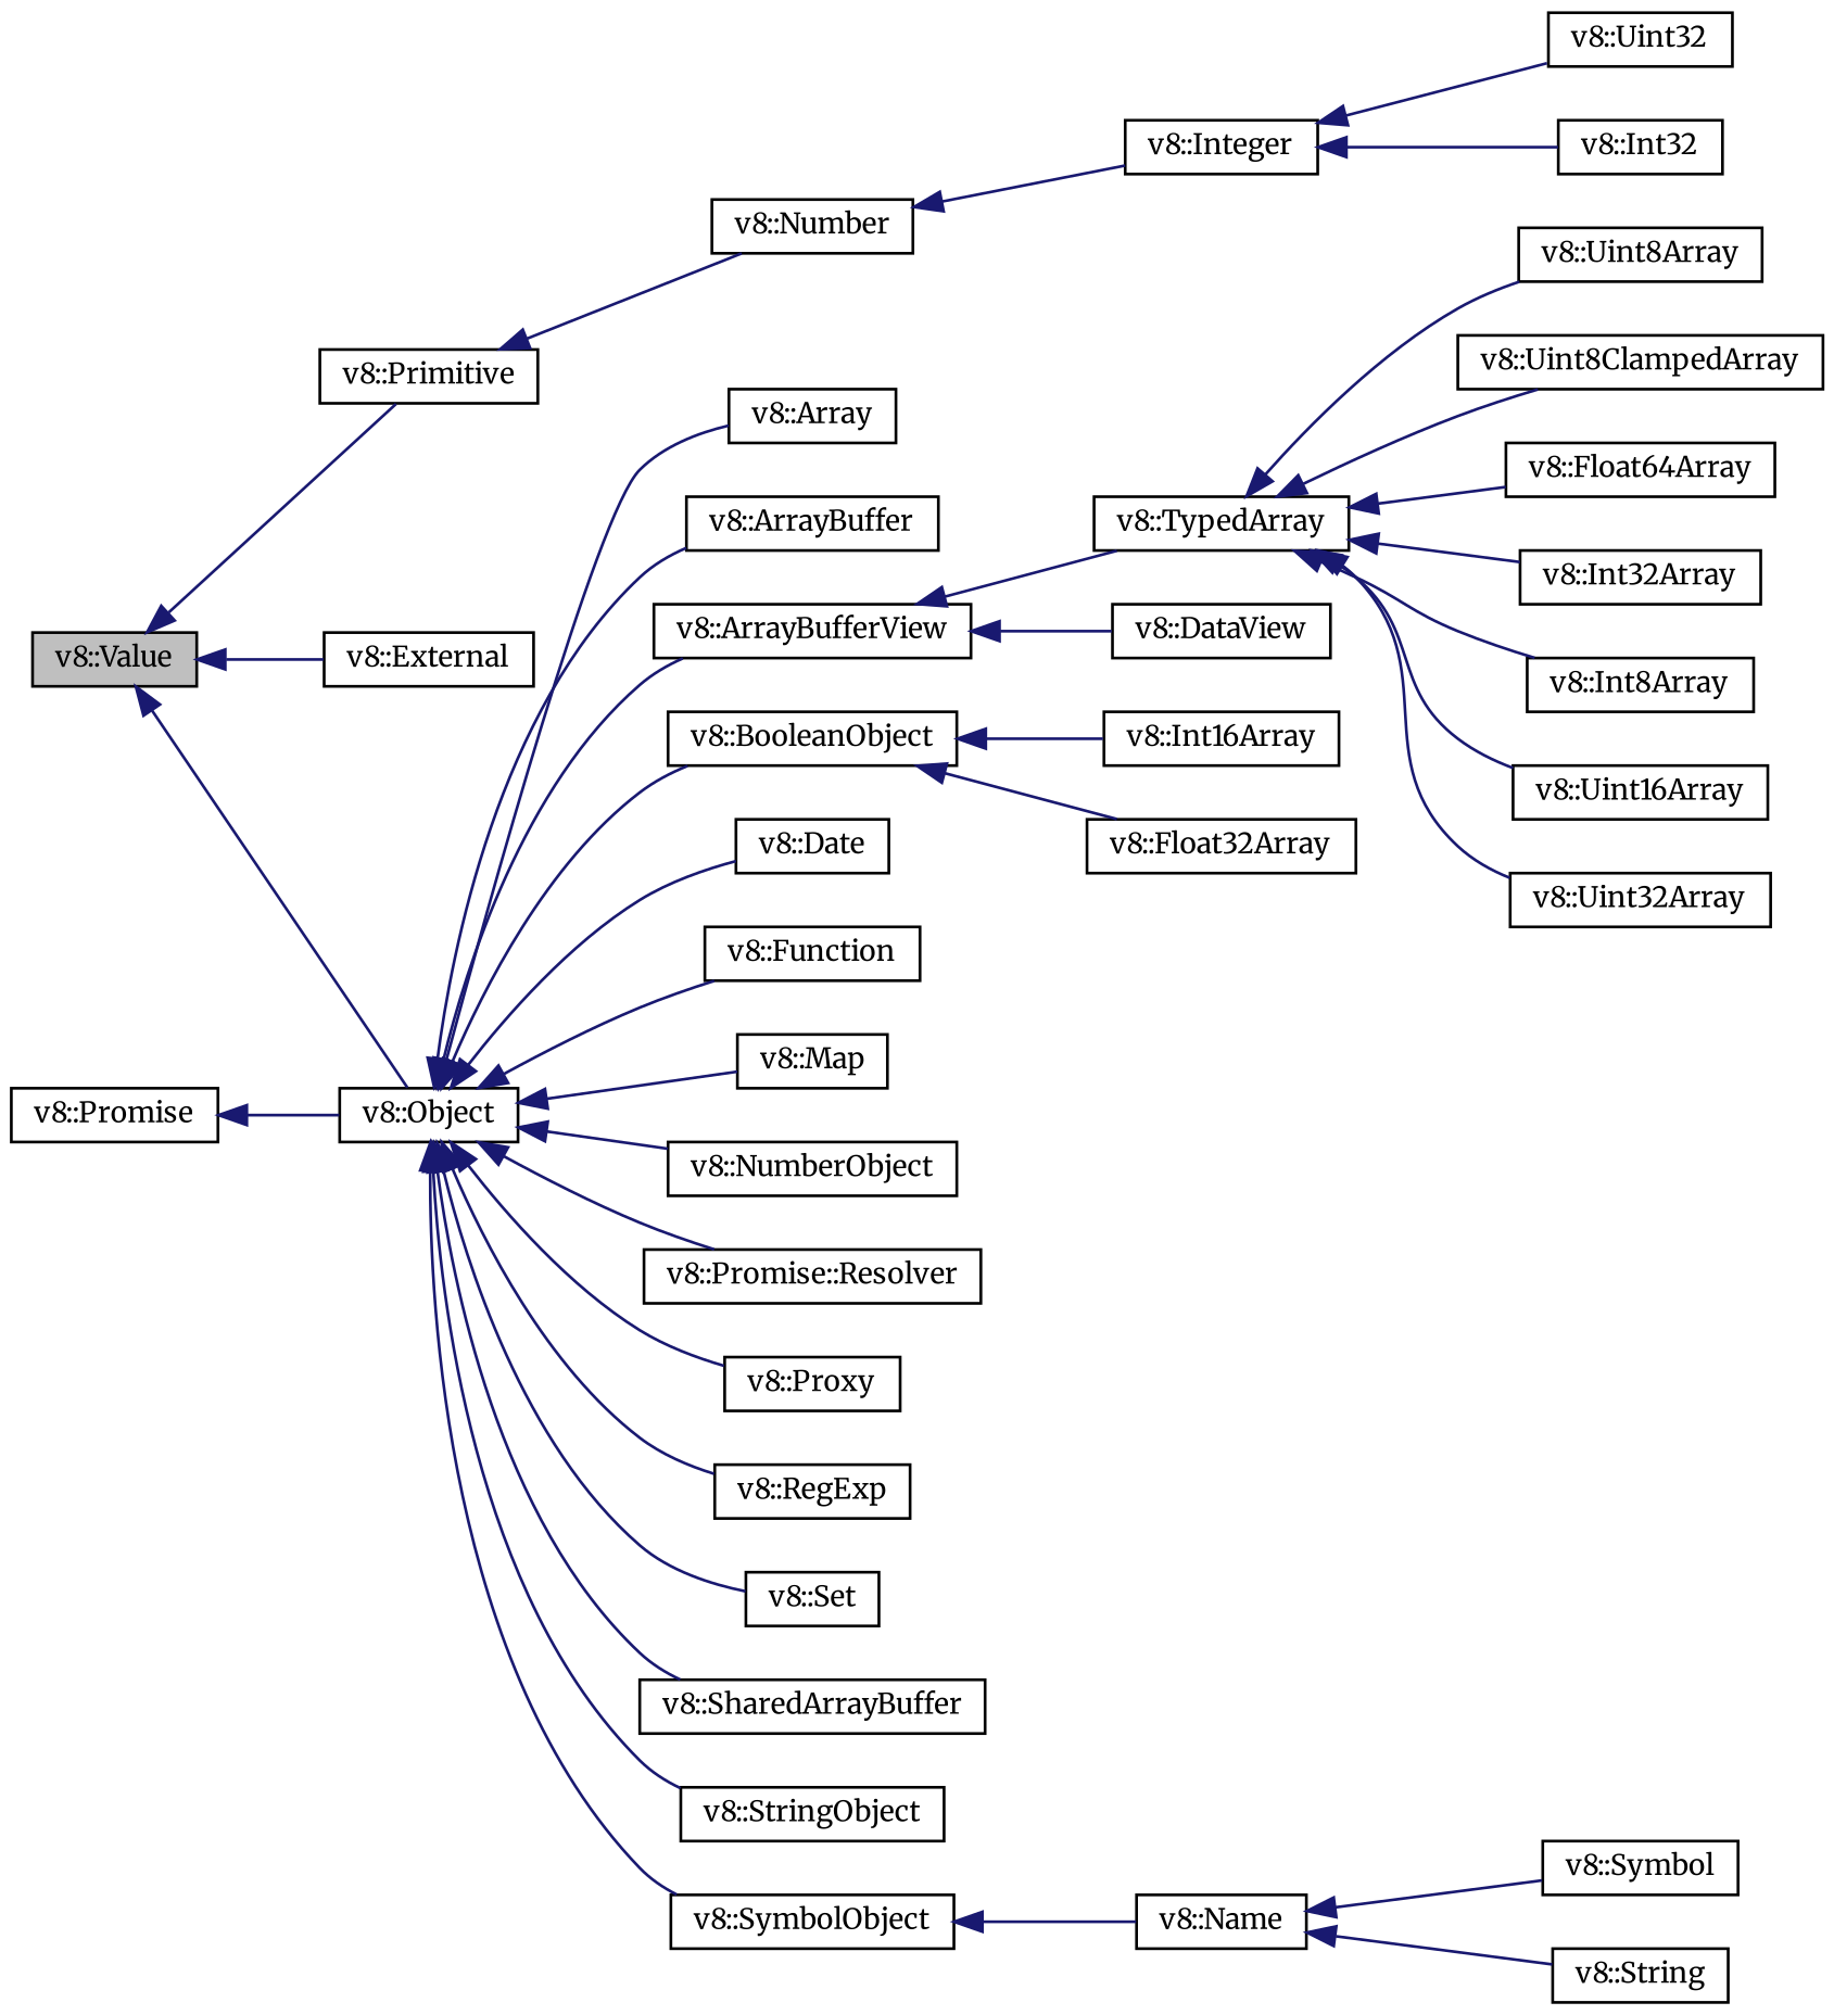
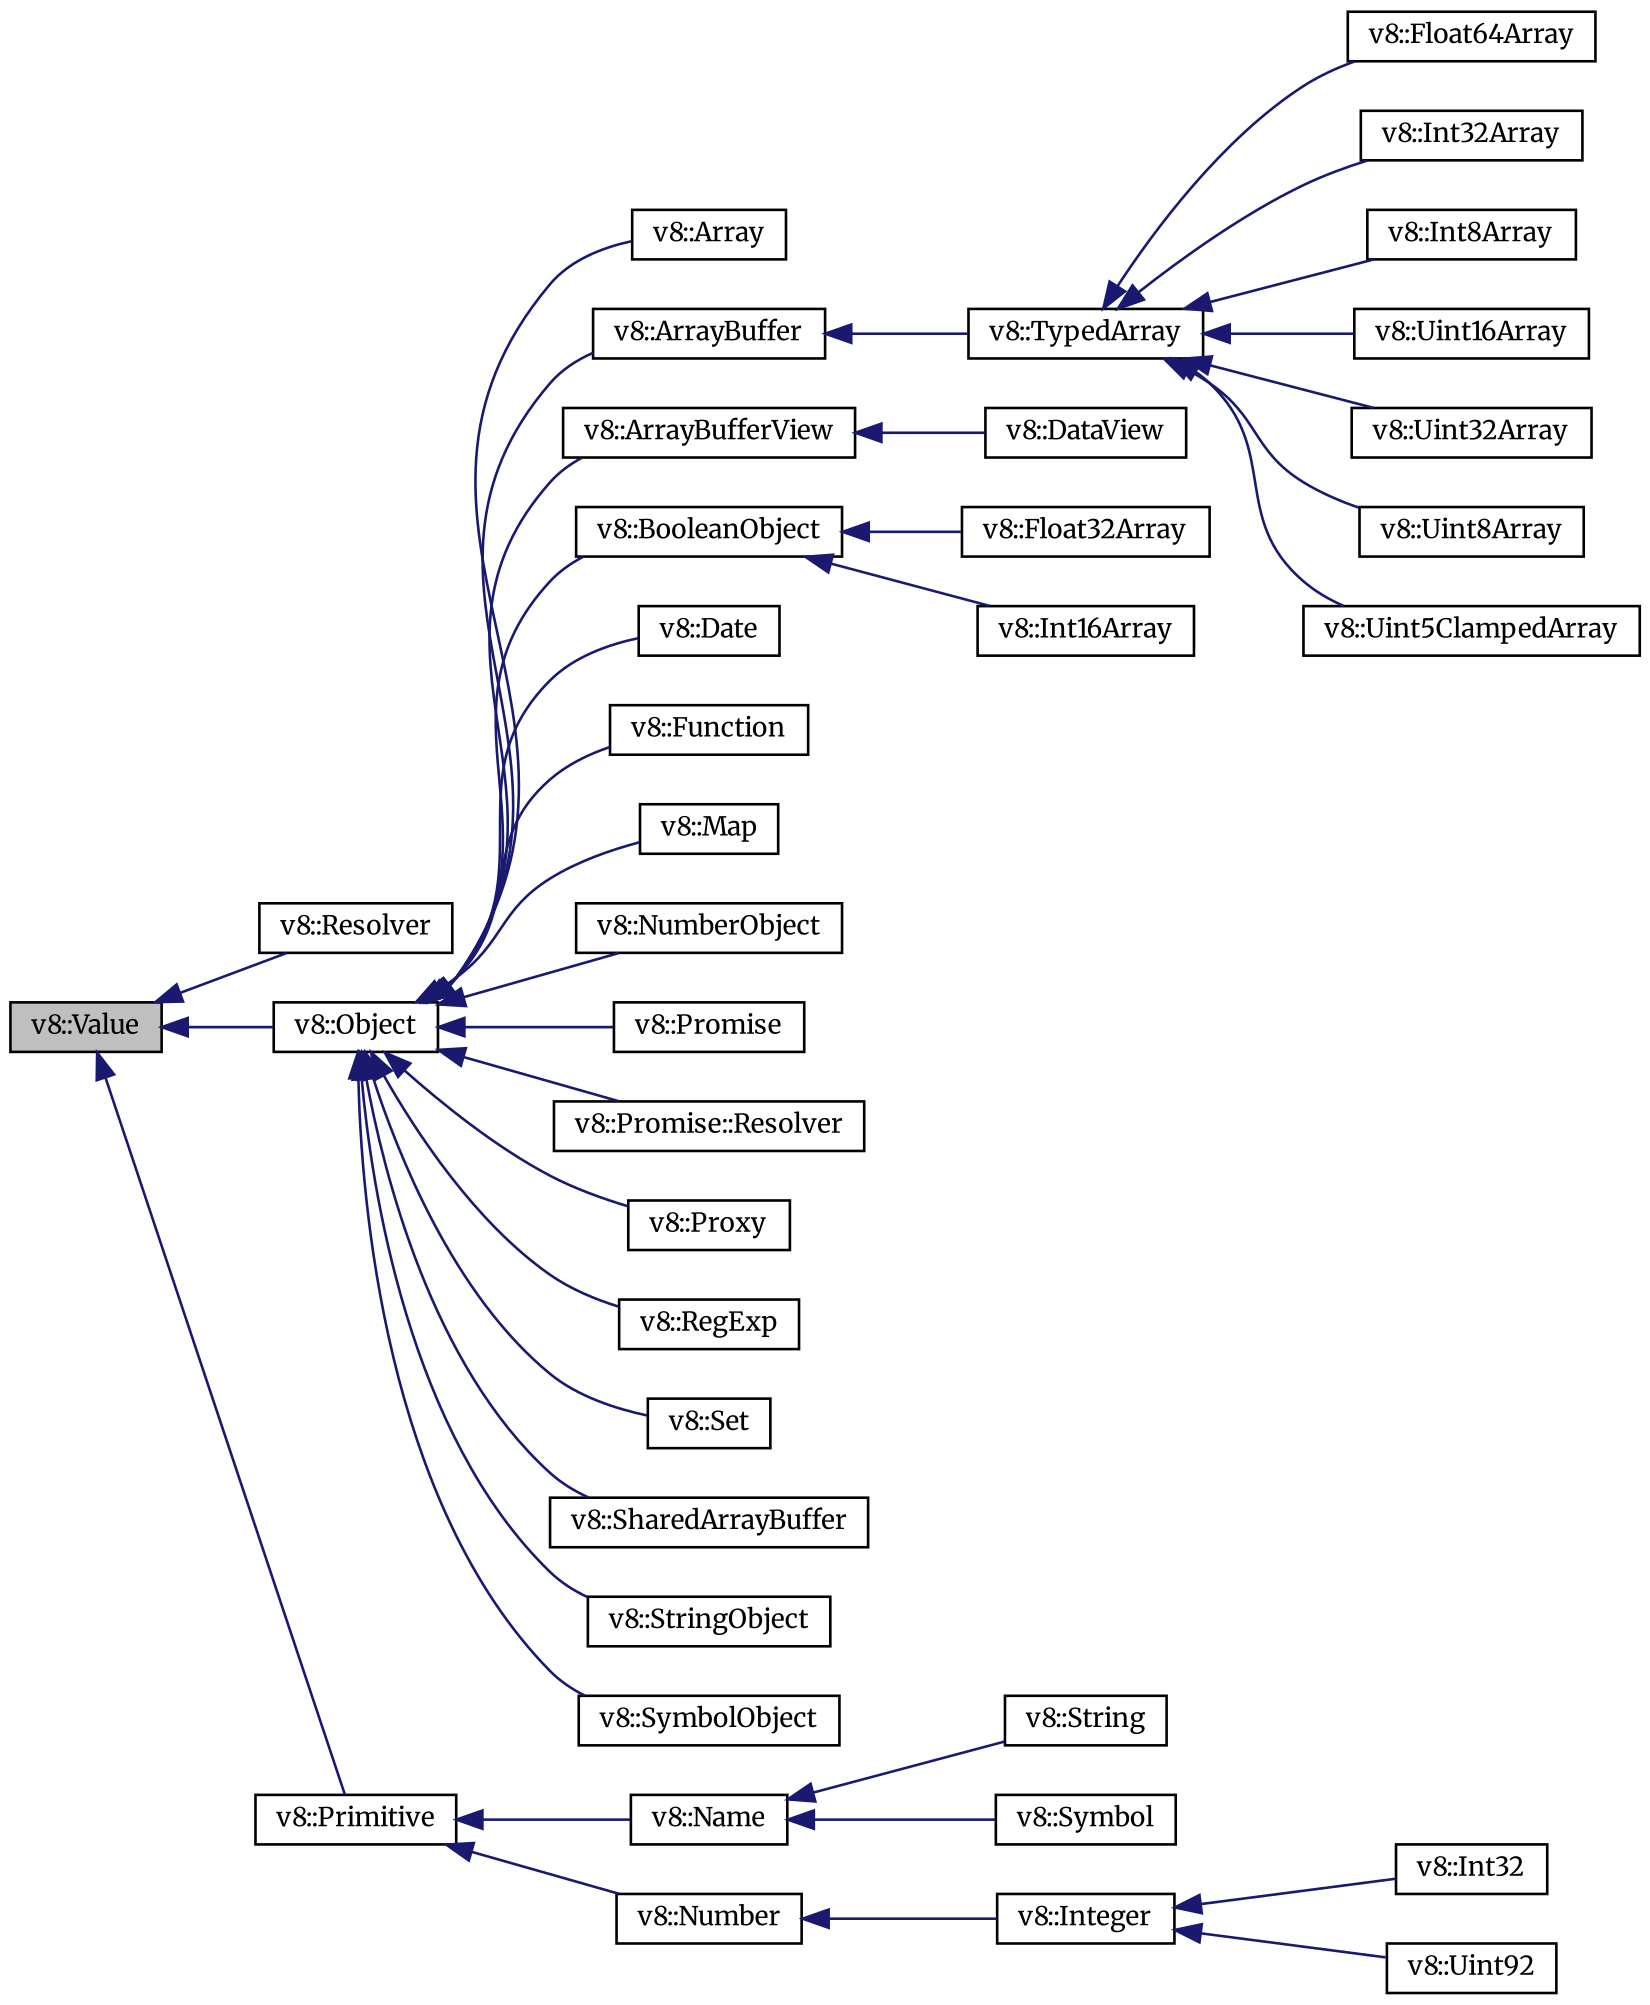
  digraph {
    fontname=Merriweather
    rankdir=LR
    node [color=black fillcolor=white fontname=Merriweather fontsize=10 shape=record style=filled]
    edge [color=midnightblue dir=back fontname=Merriweather fontsize=10 labelfontname=Helvetica labelfontsize=10 style=solid]
    n1 [fillcolor=grey75 fontcolor=black height=0.2 label="v8::Value" width=0.4]
-   n2 [height=0.2 label="v8::External" width=0.4]
+   n2 [height=0.2 label="v8::Resolver" width=0.4]
    n3 [height=0.2 label="v8::Object" width=0.4]
    n4 [height=0.2 label="v8::Primitive" width=0.4]
    n5 [height=0.2 label="v8::Array" width=0.4]
    n6 [height=0.2 label="v8::ArrayBuffer" width=0.4]
    n7 [height=0.2 label="v8::ArrayBufferView" width=0.4]
    n8 [height=0.2 label="v8::BooleanObject" width=0.4]
    n9 [height=0.2 label="v8::Date" width=0.4]
    n10 [height=0.2 label="v8::Function" width=0.4]
    n11 [height=0.2 label="v8::Map" width=0.4]
    n12 [height=0.2 label="v8::NumberObject" width=0.4]
    n13 [height=0.2 label="v8::Promise" width=0.4]
    n14 [height=0.2 label="v8::Promise::Resolver" width=0.4]
    n15 [height=0.2 label="v8::Proxy" width=0.4]
    n16 [height=0.2 label="v8::RegExp" width=0.4]
    n17 [height=0.2 label="v8::Set" width=0.4]
    n18 [height=0.2 label="v8::SharedArrayBuffer" width=0.4]
    n19 [height=0.2 label="v8::StringObject" width=0.4]
    n20 [height=0.2 label="v8::SymbolObject" width=0.4]
    n21 [height=0.2 label="v8::Name" width=0.4]
    n22 [height=0.2 label="v8::Number" width=0.4]
    n23 [height=0.2 label="v8::DataView" width=0.4]
    n24 [height=0.2 label="v8::TypedArray" width=0.4]
    n25 [height=0.2 label="v8::Float32Array" width=0.4]
    n26 [height=0.2 label="v8::Int16Array" width=0.4]
    n27 [height=0.2 label="v8::Float64Array" width=0.4]
    n28 [height=0.2 label="v8::Int32Array" width=0.4]
    n29 [height=0.2 label="v8::Int8Array" width=0.4]
    n30 [height=0.2 label="v8::Uint16Array" width=0.4]
    n31 [height=0.2 label="v8::Uint32Array" width=0.4]
    n32 [height=0.2 label="v8::Uint8Array" width=0.4]
-   n33 [height=0.2 label="v8::Uint8ClampedArray" width=0.4]
+   n33 [height=0.2 label="v8::Uint5ClampedArray" width=0.4]
    n34 [height=0.2 label="v8::String" width=0.4]
    n35 [height=0.2 label="v8::Symbol" width=0.4]
    n36 [height=0.2 label="v8::Integer" width=0.4]
    n37 [height=0.2 label="v8::Int32" width=0.4]
-   n38 [height=0.2 label="v8::Uint32" width=0.4]
+   n38 [height=0.2 label="v8::Uint92" width=0.4]
    n1 -> n2
    n1 -> n3
    n1 -> n4
    n3 -> n5
    n3 -> n6
    n3 -> n7
    n3 -> n8
    n3 -> n9
    n3 -> n10
    n3 -> n11
    n3 -> n12
-   n13 -> n3
+   n3 -> n13
    n3 -> n14
    n3 -> n15
    n3 -> n16
    n3 -> n17
    n3 -> n18
    n3 -> n19
    n3 -> n20
-   n20 -> n21
+   n4 -> n21
    n4 -> n22
    n7 -> n23
-   n7 -> n24
+   n6 -> n24
    n8 -> n25
    n8 -> n26
    n21 -> n34
    n21 -> n35
    n22 -> n36
    n24 -> n27
    n24 -> n28
    n24 -> n29
    n24 -> n30
    n24 -> n31
    n24 -> n32
    n24 -> n33
    n36 -> n37
    n36 -> n38
  }
